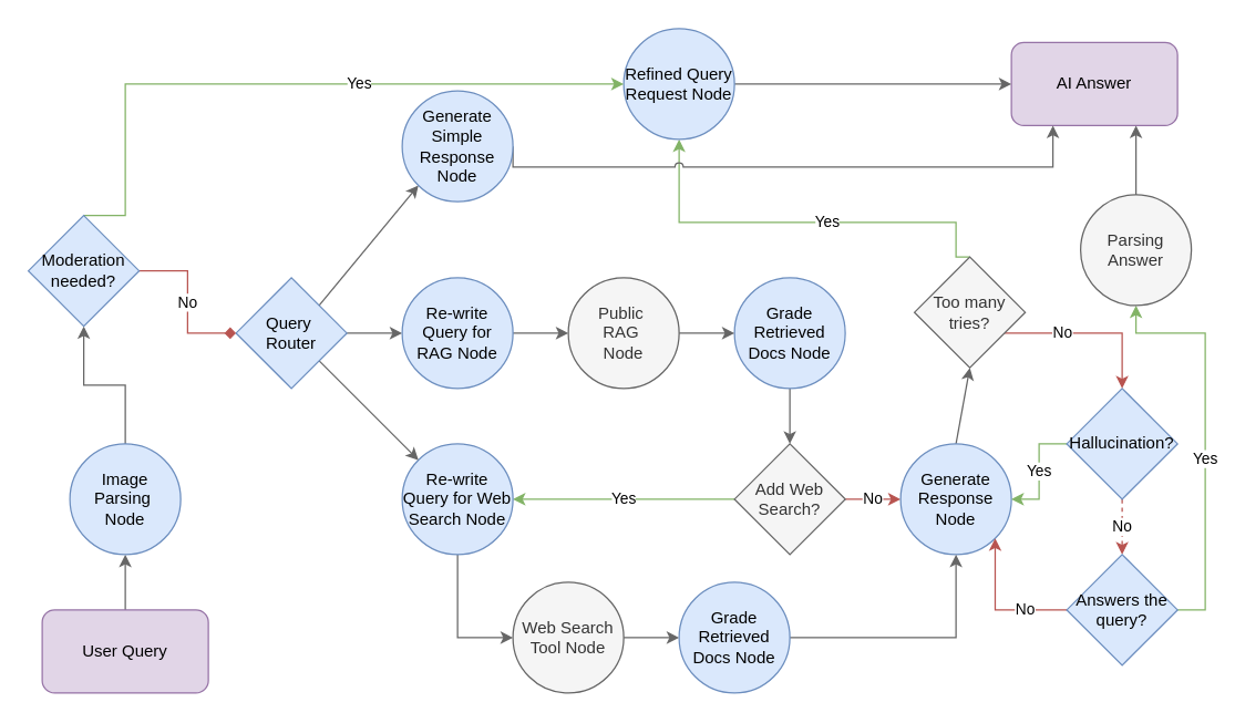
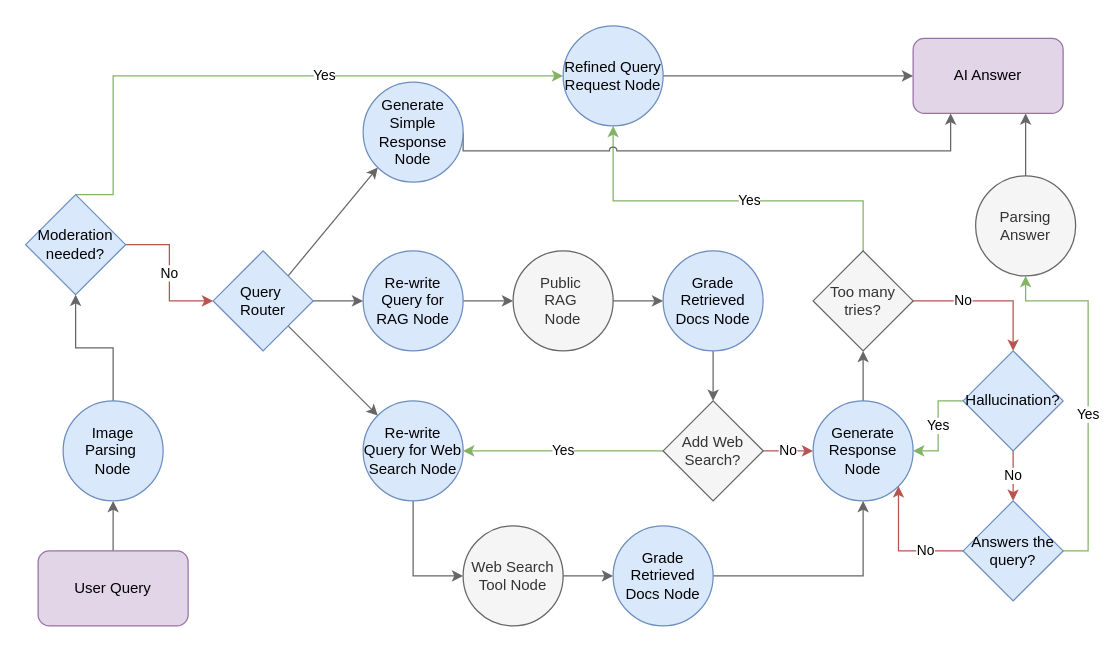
  <mxCell id="0" />
  <mxCell id="1" parent="0" />
  <mxCell id="2" style="edgeStyle=orthogonalEdgeStyle;rounded=0;orthogonalLoop=1;jettySize=auto;html=1;fillColor=#f5f5f5;strokeColor=#666666;movable=0;resizable=0;rotatable=0;deletable=0;editable=0;locked=1;connectable=0;" parent="1" source="3" target="27" edge="1"><mxGeometry relative="1" as="geometry" /></mxCell>
  <mxCell id="3" value="User Query" style="rounded=1;whiteSpace=wrap;html=1;fillColor=#e1d5e7;strokeColor=#9673a6;movable=0;resizable=0;rotatable=0;deletable=0;editable=0;locked=1;connectable=0;" parent="1" vertex="1"><mxGeometry x="30" y="440" width="120" height="60" as="geometry" /></mxCell>
  <mxCell id="4" style="edgeStyle=orthogonalEdgeStyle;rounded=0;orthogonalLoop=1;jettySize=auto;html=1;entryX=0.5;entryY=0;entryDx=0;entryDy=0;fillColor=#f5f5f5;strokeColor=#666666;movable=0;resizable=0;rotatable=0;deletable=0;editable=0;locked=1;connectable=0;exitX=0.5;exitY=1;exitDx=0;exitDy=0;" parent="1" source="5" target="8" edge="1"><mxGeometry relative="1" as="geometry"><mxPoint x="670" y="290" as="targetPoint" /></mxGeometry></mxCell>
  <mxCell id="5" value="Grade Retrieved Docs Node" style="ellipse;whiteSpace=wrap;html=1;aspect=fixed;fillColor=#dae8fc;strokeColor=#6c8ebf;labelBackgroundColor=none;movable=0;resizable=0;rotatable=0;deletable=0;editable=0;locked=1;connectable=0;" parent="1" vertex="1"><mxGeometry x="530" y="200" width="80" height="80" as="geometry" /></mxCell>
  <mxCell id="6" value="No" style="rounded=0;orthogonalLoop=1;jettySize=auto;html=1;entryX=0;entryY=0.5;entryDx=0;entryDy=0;fillColor=#f8cecc;strokeColor=#b85450;exitX=1;exitY=0.5;exitDx=0;exitDy=0;movable=0;resizable=0;rotatable=0;deletable=0;editable=0;locked=1;connectable=0;edgeStyle=orthogonalEdgeStyle;" parent="1" source="8" target="10" edge="1"><mxGeometry relative="1" as="geometry"><mxPoint x="703.333" y="286.667" as="sourcePoint" /><mxPoint x="730" y="340" as="targetPoint" /><mxPoint as="offset" /></mxGeometry></mxCell>
  <mxCell id="7" value="Yes" style="rounded=0;orthogonalLoop=1;jettySize=auto;html=1;entryX=1;entryY=0.5;entryDx=0;entryDy=0;fillColor=#d5e8d4;strokeColor=#82b366;exitX=0;exitY=0.5;exitDx=0;exitDy=0;elbow=vertical;movable=0;resizable=0;rotatable=0;deletable=0;editable=0;locked=1;connectable=0;" parent="1" source="8" target="12" edge="1"><mxGeometry relative="1" as="geometry"><mxPoint x="740" y="290" as="sourcePoint" /><mxPoint x="340" y="370" as="targetPoint" /><mxPoint as="offset" /></mxGeometry></mxCell>
  <mxCell id="8" value="Add Web Search?" style="rhombus;whiteSpace=wrap;html=1;labelBackgroundColor=none;fillColor=#f5f5f5;fontColor=#333333;strokeColor=#666666;movable=0;resizable=0;rotatable=0;deletable=0;editable=0;locked=1;connectable=0;" parent="1" vertex="1"><mxGeometry x="530" y="320" width="80" height="80" as="geometry" /></mxCell>
  <mxCell id="9" style="rounded=0;orthogonalLoop=1;jettySize=auto;html=1;entryX=0.5;entryY=1;entryDx=0;entryDy=0;fillColor=#f5f5f5;strokeColor=#666666;exitX=0.5;exitY=0;exitDx=0;exitDy=0;movable=0;resizable=0;rotatable=0;deletable=0;editable=0;locked=1;connectable=0;" parent="1" source="10" target="32" edge="1"><mxGeometry relative="1" as="geometry"><mxPoint x="694.961" y="300.309" as="sourcePoint" /><mxPoint x="730" y="260" as="targetPoint" /><Array as="points" /></mxGeometry></mxCell>
  <mxCell id="10" value="Generate Response Node" style="ellipse;whiteSpace=wrap;html=1;aspect=fixed;fillColor=#dae8fc;strokeColor=#6c8ebf;gradientColor=none;labelBackgroundColor=none;movable=0;resizable=0;rotatable=0;deletable=0;editable=0;locked=1;connectable=0;" parent="1" vertex="1"><mxGeometry x="650" y="320" width="80" height="80" as="geometry" /></mxCell>
  <mxCell id="11" style="rounded=0;orthogonalLoop=1;jettySize=auto;html=1;fillColor=#f5f5f5;strokeColor=#666666;edgeStyle=orthogonalEdgeStyle;exitX=0.5;exitY=1;exitDx=0;exitDy=0;entryX=0;entryY=0.5;entryDx=0;entryDy=0;movable=0;resizable=0;rotatable=0;deletable=0;editable=0;locked=1;connectable=0;" parent="1" source="12" target="14" edge="1"><mxGeometry relative="1" as="geometry"><mxPoint x="280" y="450" as="sourcePoint" /><mxPoint x="870" y="580" as="targetPoint" /><Array as="points"><mxPoint x="330" y="460" /></Array></mxGeometry></mxCell>
  <mxCell id="12" value="Re-write Query for Web Search Node" style="ellipse;whiteSpace=wrap;html=1;aspect=fixed;fillColor=#dae8fc;strokeColor=#6c8ebf;gradientColor=none;labelBackgroundColor=none;labelBorderColor=none;movable=0;resizable=0;rotatable=0;deletable=0;editable=0;locked=1;connectable=0;" parent="1" vertex="1"><mxGeometry x="290" y="320" width="80" height="80" as="geometry" /></mxCell>
  <mxCell id="13" style="edgeStyle=orthogonalEdgeStyle;rounded=0;orthogonalLoop=1;jettySize=auto;html=1;fillColor=#f5f5f5;strokeColor=#666666;exitX=1;exitY=0.5;exitDx=0;exitDy=0;movable=0;resizable=0;rotatable=0;deletable=0;editable=0;locked=1;connectable=0;entryX=0;entryY=0.5;entryDx=0;entryDy=0;" parent="1" source="14" target="45" edge="1"><mxGeometry relative="1" as="geometry"><Array as="points" /><mxPoint x="500" y="500" as="sourcePoint" /><mxPoint x="470" y="410" as="targetPoint" /></mxGeometry></mxCell>
  <mxCell id="14" value="Web Search Tool Node" style="ellipse;whiteSpace=wrap;html=1;aspect=fixed;fillColor=#f5f5f5;strokeColor=#666666;fontColor=#333333;movable=0;resizable=0;rotatable=0;deletable=0;editable=0;locked=1;connectable=0;" parent="1" vertex="1"><mxGeometry x="370" y="420" width="80" height="80" as="geometry" /></mxCell>
  <mxCell id="15" value="AI Answer" style="rounded=1;whiteSpace=wrap;html=1;fillColor=#e1d5e7;strokeColor=#9673a6;movable=0;resizable=0;rotatable=0;deletable=0;editable=0;locked=1;connectable=0;" parent="1" vertex="1"><mxGeometry x="730" y="30" width="120" height="60" as="geometry" /></mxCell>
- <mxCell id="16" value="No" style="edgeStyle=orthogonalEdgeStyle;rounded=0;orthogonalLoop=1;jettySize=auto;html=1;entryX=0.5;entryY=0;entryDx=0;entryDy=0;fillColor=#f8cecc;strokeColor=#b85450;movable=0;resizable=0;rotatable=0;deletable=0;editable=0;locked=1;connectable=0;exitX=0.5;exitY=1;exitDx=0;exitDy=0;dashed=1;" parent="1" source="18" target="21" edge="1"><mxGeometry relative="1" as="geometry"><Array as="points"><mxPoint x="810" y="400" /></Array><mxPoint as="offset" /></mxGeometry></mxCell>
+ <mxCell id="16" value="No" style="edgeStyle=orthogonalEdgeStyle;rounded=0;orthogonalLoop=1;jettySize=auto;html=1;entryX=0.5;entryY=0;entryDx=0;entryDy=0;fillColor=#f8cecc;strokeColor=#b85450;movable=0;resizable=0;rotatable=0;deletable=0;editable=0;locked=1;connectable=0;exitX=0.5;exitY=1;exitDx=0;exitDy=0;" parent="1" source="18" target="21" edge="1"><mxGeometry relative="1" as="geometry"><Array as="points"><mxPoint x="810" y="400" /></Array><mxPoint as="offset" /></mxGeometry></mxCell>
  <mxCell id="17" value="Yes" style="rounded=0;orthogonalLoop=1;jettySize=auto;html=1;entryX=1;entryY=0.5;entryDx=0;entryDy=0;fillColor=#d5e8d4;strokeColor=#82b366;exitX=0;exitY=0.5;exitDx=0;exitDy=0;elbow=vertical;movable=0;resizable=0;rotatable=0;deletable=0;editable=0;locked=1;connectable=0;edgeStyle=orthogonalEdgeStyle;" parent="1" source="18" target="10" edge="1"><mxGeometry relative="1" as="geometry"><mxPoint as="offset" /></mxGeometry></mxCell>
  <mxCell id="18" value="Hallucination?" style="rhombus;whiteSpace=wrap;html=1;fillColor=#dae8fc;strokeColor=#6c8ebf;labelBackgroundColor=none;movable=0;resizable=0;rotatable=0;deletable=0;editable=0;locked=1;connectable=0;" parent="1" vertex="1"><mxGeometry x="770" y="280" width="80" height="80" as="geometry" /></mxCell>
  <mxCell id="19" value="No" style="edgeStyle=orthogonalEdgeStyle;rounded=0;orthogonalLoop=1;jettySize=auto;html=1;fillColor=#f8cecc;strokeColor=#b85450;movable=0;resizable=0;rotatable=0;deletable=0;editable=0;locked=1;connectable=0;entryX=1;entryY=1;entryDx=0;entryDy=0;exitX=0;exitY=0.5;exitDx=0;exitDy=0;" parent="1" source="21" target="10" edge="1"><mxGeometry x="-0.42" relative="1" as="geometry"><Array as="points"><mxPoint x="718" y="440" /></Array><mxPoint x="1010" y="490" as="sourcePoint" /><mxPoint x="-30" y="280" as="targetPoint" /><mxPoint as="offset" /></mxGeometry></mxCell>
  <mxCell id="20" value="Yes" style="edgeStyle=orthogonalEdgeStyle;rounded=0;orthogonalLoop=1;jettySize=auto;html=1;entryX=0.5;entryY=1;entryDx=0;entryDy=0;fillColor=#d5e8d4;strokeColor=#82b366;exitX=1;exitY=0.5;exitDx=0;exitDy=0;movable=0;resizable=0;rotatable=0;deletable=0;editable=0;locked=1;connectable=0;" parent="1" source="21" target="29" edge="1"><mxGeometry x="-0.111" relative="1" as="geometry"><Array as="points"><mxPoint x="870" y="440" /><mxPoint x="870" y="240" /><mxPoint x="820" y="240" /></Array><mxPoint x="1020" y="460" as="sourcePoint" /><mxPoint x="1040" y="310" as="targetPoint" /><mxPoint as="offset" /></mxGeometry></mxCell>
  <mxCell id="21" value="Answers the query?" style="rhombus;whiteSpace=wrap;html=1;fillColor=#dae8fc;strokeColor=#6c8ebf;labelBackgroundColor=none;movable=0;resizable=0;rotatable=0;deletable=0;editable=0;locked=1;connectable=0;" parent="1" vertex="1"><mxGeometry x="770" y="400" width="80" height="80" as="geometry" /></mxCell>
  <mxCell id="22" style="rounded=0;orthogonalLoop=1;jettySize=auto;html=1;entryX=0;entryY=0;entryDx=0;entryDy=0;fillColor=#f5f5f5;strokeColor=#666666;exitX=1;exitY=1;exitDx=0;exitDy=0;movable=0;resizable=0;rotatable=0;deletable=0;editable=0;locked=1;connectable=0;" parent="1" source="25" target="12" edge="1"><mxGeometry relative="1" as="geometry"><mxPoint x="160" y="490" as="sourcePoint" /><mxPoint x="630" y="580" as="targetPoint" /></mxGeometry></mxCell>
  <mxCell id="23" style="rounded=0;orthogonalLoop=1;jettySize=auto;html=1;entryX=0;entryY=0.5;entryDx=0;entryDy=0;fillColor=#f5f5f5;strokeColor=#666666;movable=0;resizable=0;rotatable=0;deletable=0;editable=0;locked=1;connectable=0;" parent="1" source="25" target="41" edge="1"><mxGeometry relative="1" as="geometry" /></mxCell>
  <mxCell id="24" style="rounded=0;orthogonalLoop=1;jettySize=auto;html=1;entryX=0;entryY=1;entryDx=0;entryDy=0;fillColor=#f5f5f5;strokeColor=#666666;exitX=1;exitY=0;exitDx=0;exitDy=0;movable=0;resizable=0;rotatable=0;deletable=0;editable=0;locked=1;connectable=0;" parent="1" source="25" target="43" edge="1"><mxGeometry relative="1" as="geometry"><mxPoint x="185" y="180" as="sourcePoint" /><mxPoint x="235" y="50" as="targetPoint" /></mxGeometry></mxCell>
  <mxCell id="25" value="Query&amp;nbsp;&lt;div&gt;Router&lt;/div&gt;" style="rhombus;whiteSpace=wrap;html=1;fillColor=#dae8fc;strokeColor=#6c8ebf;rounded=0;shadow=0;labelBackgroundColor=none;movable=0;resizable=0;rotatable=0;deletable=0;editable=0;locked=1;connectable=0;" parent="1" vertex="1"><mxGeometry y="200" width="80" height="80" as="geometry" x="170" /></mxCell>
  <mxCell id="26" style="edgeStyle=orthogonalEdgeStyle;rounded=0;orthogonalLoop=1;jettySize=auto;html=1;entryX=0.5;entryY=1;entryDx=0;entryDy=0;fillColor=#f5f5f5;strokeColor=#666666;movable=0;resizable=0;rotatable=0;deletable=0;editable=0;locked=1;connectable=0;exitX=0.5;exitY=0;exitDx=0;exitDy=0;" parent="1" source="27" target="37" edge="1"><mxGeometry relative="1" as="geometry" /></mxCell>
  <mxCell id="27" value="Image Parsing&amp;nbsp;&lt;div&gt;Node&lt;/div&gt;" style="ellipse;whiteSpace=wrap;html=1;aspect=fixed;fillColor=#dae8fc;strokeColor=#6c8ebf;movable=0;resizable=0;rotatable=0;deletable=0;editable=0;locked=1;connectable=0;" parent="1" vertex="1"><mxGeometry x="50" y="320" width="80" height="80" as="geometry" /></mxCell>
  <mxCell id="28" style="edgeStyle=orthogonalEdgeStyle;rounded=0;orthogonalLoop=1;jettySize=auto;html=1;entryX=0.75;entryY=1;entryDx=0;entryDy=0;fillColor=#f5f5f5;strokeColor=#666666;exitX=0.5;exitY=0;exitDx=0;exitDy=0;movable=0;resizable=0;rotatable=0;deletable=0;editable=0;locked=1;connectable=0;" parent="1" source="29" target="15" edge="1"><mxGeometry relative="1" as="geometry"><mxPoint x="1190" y="140" as="sourcePoint" /><mxPoint x="1060" y="-160" as="targetPoint" /><Array as="points"><mxPoint x="820" y="130" /><mxPoint x="820" y="130" /></Array></mxGeometry></mxCell>
  <mxCell id="29" value="Parsing Answer" style="ellipse;whiteSpace=wrap;html=1;aspect=fixed;fillColor=#f5f5f5;strokeColor=#666666;fontColor=#333333;movable=0;resizable=0;rotatable=0;deletable=0;editable=0;locked=1;connectable=0;" parent="1" vertex="1"><mxGeometry x="780" y="140" width="80" height="80" as="geometry" /></mxCell>
  <mxCell id="30" value="Yes" style="edgeStyle=orthogonalEdgeStyle;rounded=0;orthogonalLoop=1;jettySize=auto;html=1;entryX=0.5;entryY=1;entryDx=0;entryDy=0;fillColor=#d5e8d4;strokeColor=#82b366;exitX=0.5;exitY=0;exitDx=0;exitDy=0;jumpStyle=arc;movable=0;resizable=0;rotatable=0;deletable=0;editable=0;locked=1;connectable=0;" parent="1" source="32" target="34" edge="1"><mxGeometry x="-0.13" relative="1" as="geometry"><mxPoint x="650" y="400" as="sourcePoint" /><mxPoint x="650" y="370" as="targetPoint" /><Array as="points"><mxPoint x="690" y="160" /><mxPoint x="490" y="160" /></Array><mxPoint as="offset" /></mxGeometry></mxCell>
  <mxCell id="31" value="No" style="edgeStyle=orthogonalEdgeStyle;rounded=0;orthogonalLoop=1;jettySize=auto;html=1;entryX=0.5;entryY=0;entryDx=0;entryDy=0;fillColor=#f8cecc;strokeColor=#b85450;movable=0;resizable=0;rotatable=0;deletable=0;editable=0;locked=1;connectable=0;" parent="1" source="32" target="18" edge="1"><mxGeometry x="-0.333" relative="1" as="geometry"><Array as="points"><mxPoint x="810" y="240" /></Array><mxPoint as="offset" /></mxGeometry></mxCell>
- <mxCell id="32" value="Too many tries?" style="rhombus;whiteSpace=wrap;html=1;fillColor=#f5f5f5;strokeColor=#666666;labelBackgroundColor=none;fontColor=#333333;movable=0;resizable=0;rotatable=0;deletable=0;editable=0;locked=1;connectable=0;" parent="1" vertex="1"><mxGeometry x="660" y="185" width="80" height="80" as="geometry" /></mxCell>
+ <mxCell id="32" value="Too many tries?" style="rhombus;whiteSpace=wrap;html=1;fillColor=#f5f5f5;strokeColor=#666666;labelBackgroundColor=none;fontColor=#333333;movable=0;resizable=0;rotatable=0;deletable=0;editable=0;locked=1;connectable=0;" parent="1" vertex="1"><mxGeometry x="650" y="200" width="80" height="80" as="geometry" /></mxCell>
  <mxCell id="33" style="edgeStyle=orthogonalEdgeStyle;rounded=0;orthogonalLoop=1;jettySize=auto;html=1;entryX=0;entryY=0.5;entryDx=0;entryDy=0;fillColor=#f5f5f5;strokeColor=#666666;exitX=1;exitY=0.5;exitDx=0;exitDy=0;movable=0;resizable=0;rotatable=0;deletable=0;editable=0;locked=1;connectable=0;" parent="1" source="34" target="15" edge="1"><mxGeometry relative="1" as="geometry"><mxPoint x="590" y="0" as="sourcePoint" /><mxPoint x="810" y="-30" as="targetPoint" /></mxGeometry></mxCell>
  <mxCell id="34" value="Refined Query Request&amp;nbsp;&lt;span style=&quot;background-color: initial;&quot;&gt;Node&lt;/span&gt;" style="ellipse;whiteSpace=wrap;html=1;aspect=fixed;fillColor=#dae8fc;strokeColor=#6c8ebf;movable=0;resizable=0;rotatable=0;deletable=0;editable=0;locked=1;connectable=0;" parent="1" vertex="1"><mxGeometry x="450" y="20" width="80" height="80" as="geometry" /></mxCell>
- <mxCell id="35" value="No" style="rounded=0;orthogonalLoop=1;jettySize=auto;html=1;fillColor=#f8cecc;strokeColor=#b85450;exitX=1;exitY=0.5;exitDx=0;exitDy=0;edgeStyle=orthogonalEdgeStyle;entryX=0;entryY=0.5;entryDx=0;entryDy=0;movable=0;resizable=0;rotatable=0;deletable=0;editable=0;locked=1;connectable=0;endArrow=diamond;" parent="1" source="37" target="25" edge="1"><mxGeometry relative="1" as="geometry"><mxPoint x="129.5" y="330" as="sourcePoint" /><mxPoint x="99.5" y="320" as="targetPoint" /></mxGeometry></mxCell>
+ <mxCell id="35" value="No" style="rounded=0;orthogonalLoop=1;jettySize=auto;html=1;fillColor=#f8cecc;strokeColor=#b85450;exitX=1;exitY=0.5;exitDx=0;exitDy=0;edgeStyle=orthogonalEdgeStyle;entryX=0;entryY=0.5;entryDx=0;entryDy=0;movable=0;resizable=0;rotatable=0;deletable=0;editable=0;locked=1;connectable=0;" parent="1" source="37" target="25" edge="1"><mxGeometry relative="1" as="geometry"><mxPoint x="129.5" y="330" as="sourcePoint" /><mxPoint x="99.5" y="320" as="targetPoint" /></mxGeometry></mxCell>
  <mxCell id="36" value="Yes" style="edgeStyle=orthogonalEdgeStyle;rounded=0;orthogonalLoop=1;jettySize=auto;html=1;entryX=0;entryY=0.5;entryDx=0;entryDy=0;labelBackgroundColor=#FFFFFF;fillColor=#d5e8d4;strokeColor=#82b366;exitX=0.5;exitY=0;exitDx=0;exitDy=0;movable=0;resizable=0;rotatable=0;deletable=0;editable=0;locked=1;connectable=0;" parent="1" source="37" target="34" edge="1"><mxGeometry x="0.212" relative="1" as="geometry"><mxPoint x="60" y="130" as="sourcePoint" /><mxPoint x="700" y="-60" as="targetPoint" /><Array as="points"><mxPoint x="90" y="60" /></Array><mxPoint as="offset" /></mxGeometry></mxCell>
  <mxCell id="37" value="Moderation needed?" style="rhombus;whiteSpace=wrap;html=1;fillColor=#dae8fc;strokeColor=#6c8ebf;rounded=0;shadow=0;labelBackgroundColor=none;movable=0;resizable=0;rotatable=0;deletable=0;editable=0;locked=1;connectable=0;" parent="1" vertex="1"><mxGeometry x="20" y="155" width="80" height="80" as="geometry" /></mxCell>
  <mxCell id="38" style="rounded=0;orthogonalLoop=1;jettySize=auto;html=1;fillColor=#f5f5f5;strokeColor=#666666;exitX=1;exitY=0.5;exitDx=0;exitDy=0;entryX=0;entryY=0.5;entryDx=0;entryDy=0;movable=0;resizable=0;rotatable=0;deletable=0;editable=0;locked=1;connectable=0;" parent="1" source="39" target="5" edge="1"><mxGeometry relative="1" as="geometry"><mxPoint x="400" y="250" as="sourcePoint" /></mxGeometry></mxCell>
  <mxCell id="39" value="Public&amp;nbsp;&lt;div&gt;&lt;span style=&quot;background-color: initial;&quot;&gt;RAG&amp;nbsp;&lt;/span&gt;&lt;/div&gt;&lt;div&gt;&lt;span style=&quot;background-color: initial;&quot;&gt;Node&lt;/span&gt;&lt;/div&gt;" style="ellipse;whiteSpace=wrap;html=1;aspect=fixed;fillColor=#f5f5f5;strokeColor=#666666;fontColor=#333333;movable=0;resizable=0;rotatable=0;deletable=0;editable=0;locked=1;connectable=0;" parent="1" vertex="1"><mxGeometry x="410" y="200" width="80" height="80" as="geometry" /></mxCell>
  <mxCell id="40" style="edgeStyle=orthogonalEdgeStyle;rounded=0;orthogonalLoop=1;jettySize=auto;html=1;entryX=0;entryY=0.5;entryDx=0;entryDy=0;fillColor=#f5f5f5;strokeColor=#666666;movable=0;resizable=0;rotatable=0;deletable=0;editable=0;locked=1;connectable=0;exitX=1;exitY=0.5;exitDx=0;exitDy=0;" parent="1" source="41" target="39" edge="1"><mxGeometry relative="1" as="geometry"><mxPoint x="410" y="240" as="targetPoint" /></mxGeometry></mxCell>
  <mxCell id="41" value="Re-write Query for RAG Node" style="ellipse;whiteSpace=wrap;html=1;aspect=fixed;fillColor=#dae8fc;strokeColor=#6c8ebf;gradientColor=none;labelBackgroundColor=none;movable=0;resizable=0;rotatable=0;deletable=0;editable=0;locked=1;connectable=0;" parent="1" vertex="1"><mxGeometry x="290" y="200" width="80" height="80" as="geometry" /></mxCell>
  <mxCell id="42" style="edgeStyle=orthogonalEdgeStyle;rounded=0;orthogonalLoop=1;jettySize=auto;html=1;entryX=0.25;entryY=1;entryDx=0;entryDy=0;fillColor=#f5f5f5;strokeColor=#666666;jumpStyle=arc;exitX=1;exitY=0.5;exitDx=0;exitDy=0;movable=0;resizable=0;rotatable=0;deletable=0;editable=0;locked=1;connectable=0;" parent="1" source="43" target="15" edge="1"><mxGeometry relative="1" as="geometry"><mxPoint x="260" y="320" as="sourcePoint" /><mxPoint x="1020" y="250" as="targetPoint" /><Array as="points"><mxPoint x="760" y="120" /></Array></mxGeometry></mxCell>
  <mxCell id="43" value="Generate Simple Response Node" style="ellipse;whiteSpace=wrap;html=1;aspect=fixed;fillColor=#dae8fc;strokeColor=#6c8ebf;gradientColor=none;labelBackgroundColor=none;movable=0;resizable=0;rotatable=0;deletable=0;editable=0;locked=1;connectable=0;" parent="1" vertex="1"><mxGeometry x="290" y="65" width="80" height="80" as="geometry" /></mxCell>
  <mxCell id="44" style="edgeStyle=orthogonalEdgeStyle;rounded=0;orthogonalLoop=1;jettySize=auto;html=1;entryX=0.5;entryY=1;entryDx=0;entryDy=0;exitX=1;exitY=0.5;exitDx=0;exitDy=0;fillColor=#f5f5f5;strokeColor=#666666;movable=0;resizable=0;rotatable=0;deletable=0;editable=0;locked=1;connectable=0;" edge="1" parent="1" source="45" target="10"><mxGeometry relative="1" as="geometry" /></mxCell>
  <mxCell id="45" value="Grade Retrieved Docs Node" style="ellipse;whiteSpace=wrap;html=1;aspect=fixed;fillColor=#dae8fc;strokeColor=#6c8ebf;labelBackgroundColor=none;movable=0;resizable=0;rotatable=0;deletable=0;editable=0;locked=1;connectable=0;" vertex="1" parent="1"><mxGeometry x="490" y="420" width="80" height="80" as="geometry" /></mxCell>
